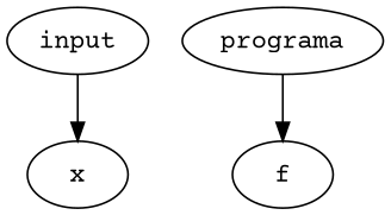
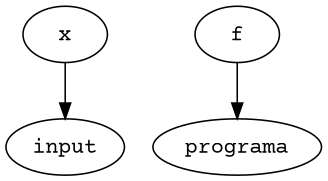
  digraph {
    fontname="Courier Prime"
    node [fontname="Courier Prime"]
    edge [fontname="Courier Prime"]
    n1 [label=x]
    n2 [label=input]
    n3 [label=f]
    n4 [label=programa]
-   n2 -> n1
-   n4 -> n3
+   n1 -> n2
+   n3 -> n4
  }
